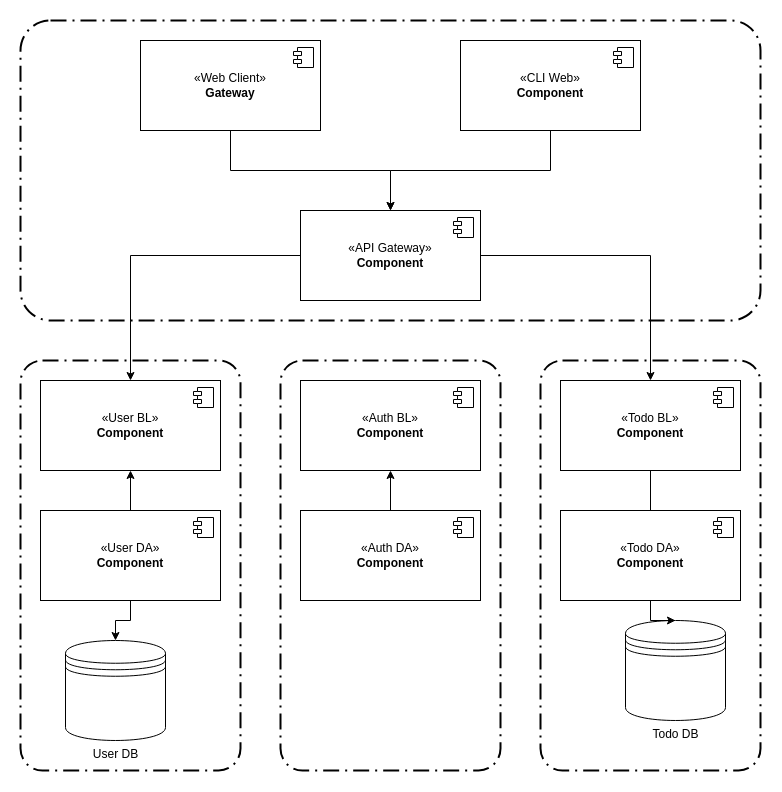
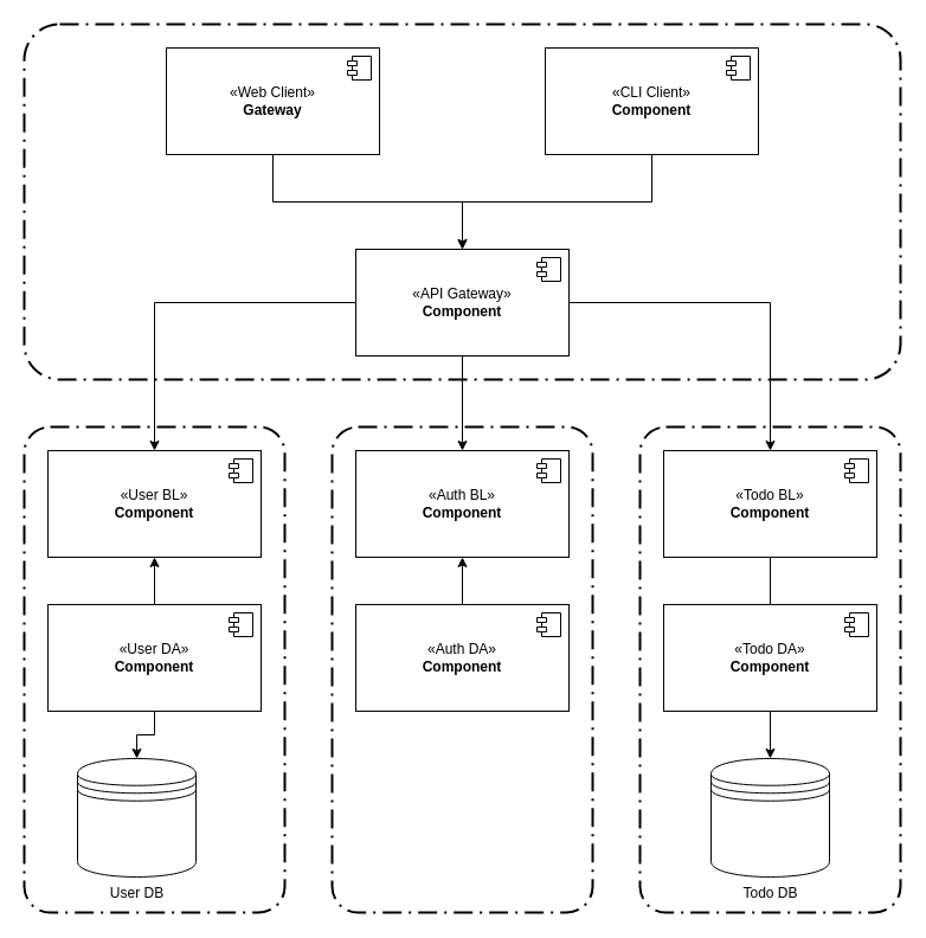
  <mxCell id="0" />
  <mxCell id="1" parent="0" />
  <mxCell id="2" value="" style="points=[[0.25,0,0],[0.5,0,0],[0.75,0,0],[1,0.25,0],[1,0.5,0],[1,0.75,0],[0.75,1,0],[0.5,1,0],[0.25,1,0],[0,0.75,0],[0,0.5,0],[0,0.25,0]];rounded=1;arcSize=10;dashed=1;fillColor=none;gradientColor=none;dashPattern=8 3 1 3;strokeWidth=2;whiteSpace=wrap;html=1;" parent="1" vertex="1"><mxGeometry x="540" y="360" width="220" height="410" as="geometry" /></mxCell>
  <mxCell id="3" value="" style="points=[[0.25,0,0],[0.5,0,0],[0.75,0,0],[1,0.25,0],[1,0.5,0],[1,0.75,0],[0.75,1,0],[0.5,1,0],[0.25,1,0],[0,0.75,0],[0,0.5,0],[0,0.25,0]];rounded=1;arcSize=10;dashed=1;fillColor=none;gradientColor=none;dashPattern=8 3 1 3;strokeWidth=2;whiteSpace=wrap;html=1;" parent="1" vertex="1"><mxGeometry x="280" y="360" width="220" height="410" as="geometry" /></mxCell>
  <mxCell id="4" value="" style="points=[[0.25,0,0],[0.5,0,0],[0.75,0,0],[1,0.25,0],[1,0.5,0],[1,0.75,0],[0.75,1,0],[0.5,1,0],[0.25,1,0],[0,0.75,0],[0,0.5,0],[0,0.25,0]];rounded=1;arcSize=10;dashed=1;fillColor=none;gradientColor=none;dashPattern=8 3 1 3;strokeWidth=2;whiteSpace=wrap;html=1;" parent="1" vertex="1"><mxGeometry x="20" y="360" width="220" height="410" as="geometry" /></mxCell>
  <mxCell id="5" value="«User BL»&lt;br&gt;&lt;b&gt;Component&lt;/b&gt;" style="html=1;dropTarget=0;whiteSpace=wrap;" parent="1" vertex="1"><mxGeometry y="380" width="180" height="90" as="geometry" x="40" /></mxCell>
  <mxCell id="6" value="" style="shape=module;jettyWidth=8;jettyHeight=4;" parent="5" vertex="1"><mxGeometry x="1" width="20" height="20" relative="1" as="geometry"><mxPoint x="-27" y="7" as="offset" /></mxGeometry></mxCell>
  <mxCell id="7" style="edgeStyle=orthogonalEdgeStyle;rounded=0;orthogonalLoop=1;jettySize=auto;html=1;" parent="1" source="8" target="16" edge="1"><mxGeometry relative="1" as="geometry" /></mxCell>
  <mxCell id="8" value="«Web Client»&lt;br&gt;&lt;b&gt;Gateway&lt;/b&gt;" style="html=1;dropTarget=0;whiteSpace=wrap;" parent="1" vertex="1"><mxGeometry x="140" y="40" width="180" height="90" as="geometry" /></mxCell>
  <mxCell id="9" value="" style="shape=module;jettyWidth=8;jettyHeight=4;" parent="8" vertex="1"><mxGeometry x="1" width="20" height="20" relative="1" as="geometry"><mxPoint x="-27" y="7" as="offset" /></mxGeometry></mxCell>
  <mxCell id="10" style="edgeStyle=orthogonalEdgeStyle;rounded=0;orthogonalLoop=1;jettySize=auto;html=1;" parent="1" source="11" target="16" edge="1"><mxGeometry relative="1" as="geometry" /></mxCell>
- <mxCell id="11" value="«CLI Web»&lt;br&gt;&lt;b&gt;Component&lt;/b&gt;" style="html=1;dropTarget=0;whiteSpace=wrap;" parent="1" vertex="1"><mxGeometry x="460" y="40" width="180" height="90" as="geometry" /></mxCell>
+ <mxCell id="11" value="«CLI Client»&lt;br&gt;&lt;b&gt;Component&lt;/b&gt;" style="html=1;dropTarget=0;whiteSpace=wrap;" parent="1" vertex="1"><mxGeometry x="460" y="40" width="180" height="90" as="geometry" /></mxCell>
  <mxCell id="12" value="" style="shape=module;jettyWidth=8;jettyHeight=4;" parent="11" vertex="1"><mxGeometry x="1" width="20" height="20" relative="1" as="geometry"><mxPoint x="-27" y="7" as="offset" /></mxGeometry></mxCell>
  <mxCell id="13" style="edgeStyle=orthogonalEdgeStyle;rounded=0;orthogonalLoop=1;jettySize=auto;html=1;" parent="1" source="16" target="5" edge="1"><mxGeometry relative="1" as="geometry" /></mxCell>
+ <mxCell id="14" style="edgeStyle=orthogonalEdgeStyle;rounded=0;orthogonalLoop=1;jettySize=auto;html=1;" parent="1" source="16" target="19" edge="1"><mxGeometry relative="1" as="geometry" /></mxCell>
  <mxCell id="15" style="edgeStyle=orthogonalEdgeStyle;rounded=0;orthogonalLoop=1;jettySize=auto;html=1;" parent="1" source="16" target="21" edge="1"><mxGeometry relative="1" as="geometry" /></mxCell>
  <mxCell id="16" value="«API Gateway»&lt;br&gt;&lt;b&gt;Component&lt;/b&gt;" style="html=1;dropTarget=0;whiteSpace=wrap;" parent="1" vertex="1"><mxGeometry x="300" y="210" width="180" height="90" as="geometry" /></mxCell>
  <mxCell id="17" value="" style="shape=module;jettyWidth=8;jettyHeight=4;" parent="16" vertex="1"><mxGeometry x="1" width="20" height="20" relative="1" as="geometry"><mxPoint x="-27" y="7" as="offset" /></mxGeometry></mxCell>
  <mxCell id="18" value="User DB" style="shape=datastore;html=1;labelPosition=center;verticalLabelPosition=bottom;align=center;verticalAlign=top;" parent="1" vertex="1"><mxGeometry x="65" y="640" width="100" height="100" as="geometry" /></mxCell>
  <mxCell id="19" value="«Auth BL»&lt;br&gt;&lt;b&gt;Component&lt;/b&gt;" style="html=1;dropTarget=0;whiteSpace=wrap;" parent="1" vertex="1"><mxGeometry x="300" y="380" width="180" height="90" as="geometry" /></mxCell>
  <mxCell id="20" value="" style="shape=module;jettyWidth=8;jettyHeight=4;" parent="19" vertex="1"><mxGeometry x="1" width="20" height="20" relative="1" as="geometry"><mxPoint x="-27" y="7" as="offset" /></mxGeometry></mxCell>
  <mxCell id="21" value="«Todo BL»&lt;br&gt;&lt;b&gt;Component&lt;/b&gt;" style="html=1;dropTarget=0;whiteSpace=wrap;" parent="1" vertex="1"><mxGeometry x="560" y="380" width="180" height="90" as="geometry" /></mxCell>
  <mxCell id="22" value="" style="shape=module;jettyWidth=8;jettyHeight=4;" parent="21" vertex="1"><mxGeometry x="1" width="20" height="20" relative="1" as="geometry"><mxPoint x="-27" y="7" as="offset" /></mxGeometry></mxCell>
- <mxCell id="23" value="Todo DB" style="shape=datastore;html=1;labelPosition=center;verticalLabelPosition=bottom;align=center;verticalAlign=top;" parent="1" vertex="1"><mxGeometry x="625" y="620" width="100" height="100" as="geometry" /></mxCell>
+ <mxCell id="23" value="Todo DB" style="shape=datastore;html=1;labelPosition=center;verticalLabelPosition=bottom;align=center;verticalAlign=top;" parent="1" vertex="1"><mxGeometry x="600" y="640" width="100" height="100" as="geometry" /></mxCell>
  <mxCell id="24" style="edgeStyle=orthogonalEdgeStyle;rounded=0;orthogonalLoop=1;jettySize=auto;html=1;" parent="1" source="26" target="5" edge="1"><mxGeometry relative="1" as="geometry" /></mxCell>
  <mxCell id="25" style="edgeStyle=orthogonalEdgeStyle;rounded=0;orthogonalLoop=1;jettySize=auto;html=1;" parent="1" source="26" target="18" edge="1"><mxGeometry relative="1" as="geometry" /></mxCell>
  <mxCell id="26" value="«User DA»&lt;br&gt;&lt;b&gt;Component&lt;/b&gt;" style="html=1;dropTarget=0;whiteSpace=wrap;" parent="1" vertex="1"><mxGeometry y="510" width="180" height="90" as="geometry" x="40" /></mxCell>
  <mxCell id="27" value="" style="shape=module;jettyWidth=8;jettyHeight=4;" parent="26" vertex="1"><mxGeometry x="1" width="20" height="20" relative="1" as="geometry"><mxPoint x="-27" y="7" as="offset" /></mxGeometry></mxCell>
  <mxCell id="28" style="edgeStyle=orthogonalEdgeStyle;rounded=0;orthogonalLoop=1;jettySize=auto;html=1;" parent="1" source="29" target="19" edge="1"><mxGeometry relative="1" as="geometry" /></mxCell>
  <mxCell id="29" value="«Auth DA»&lt;br&gt;&lt;b&gt;Component&lt;/b&gt;" style="html=1;dropTarget=0;whiteSpace=wrap;" parent="1" vertex="1"><mxGeometry x="300" y="510" width="180" height="90" as="geometry" /></mxCell>
  <mxCell id="30" value="" style="shape=module;jettyWidth=8;jettyHeight=4;" parent="29" vertex="1"><mxGeometry x="1" width="20" height="20" relative="1" as="geometry"><mxPoint x="-27" y="7" as="offset" /></mxGeometry></mxCell>
  <mxCell id="31" style="edgeStyle=orthogonalEdgeStyle;rounded=0;orthogonalLoop=1;jettySize=auto;html=1;endArrow=none;" parent="1" source="33" target="21" edge="1"><mxGeometry relative="1" as="geometry" /></mxCell>
  <mxCell id="32" style="edgeStyle=orthogonalEdgeStyle;rounded=0;orthogonalLoop=1;jettySize=auto;html=1;" parent="1" source="33" target="23" edge="1"><mxGeometry relative="1" as="geometry" /></mxCell>
  <mxCell id="33" value="«Todo DA»&lt;br&gt;&lt;b&gt;Component&lt;/b&gt;" style="html=1;dropTarget=0;whiteSpace=wrap;" parent="1" vertex="1"><mxGeometry x="560" y="510" width="180" height="90" as="geometry" /></mxCell>
  <mxCell id="34" value="" style="shape=module;jettyWidth=8;jettyHeight=4;" parent="33" vertex="1"><mxGeometry x="1" width="20" height="20" relative="1" as="geometry"><mxPoint x="-27" y="7" as="offset" /></mxGeometry></mxCell>
  <mxCell id="35" value="" style="points=[[0.25,0,0],[0.5,0,0],[0.75,0,0],[1,0.25,0],[1,0.5,0],[1,0.75,0],[0.75,1,0],[0.5,1,0],[0.25,1,0],[0,0.75,0],[0,0.5,0],[0,0.25,0]];rounded=1;arcSize=10;dashed=1;fillColor=none;gradientColor=none;dashPattern=8 3 1 3;strokeWidth=2;whiteSpace=wrap;html=1;" parent="1" vertex="1"><mxGeometry x="20" width="740" height="300" as="geometry" y="20" /></mxCell>
